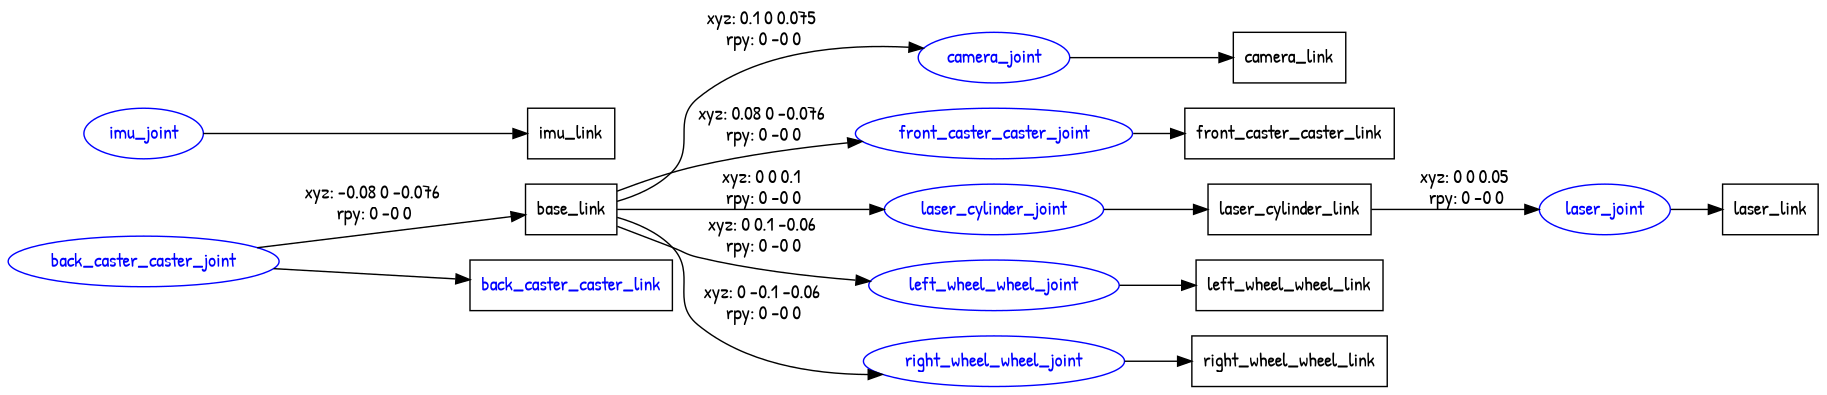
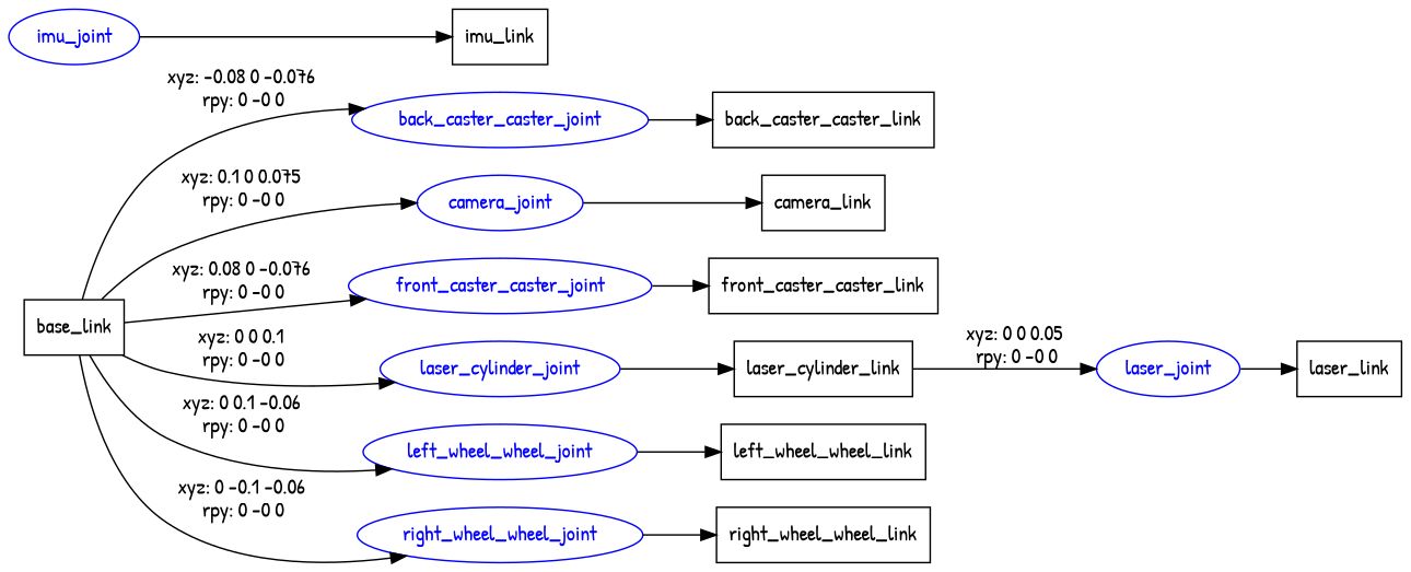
  digraph {
    fontname="Patrick Hand"
    rankdir=LR
    node [fontname="Patrick Hand" shape=box]
    edge [fontname="Patrick Hand"]
    n1 [label=base_link]
    back_caster_caster_joint [color=blue fontcolor=blue shape=ellipse]
    camera_joint [color=blue fontcolor=blue shape=ellipse]
    front_caster_caster_joint [color=blue fontcolor=blue shape=ellipse]
    laser_cylinder_joint [color=blue fontcolor=blue shape=ellipse]
    left_wheel_wheel_joint [color=blue fontcolor=blue shape=ellipse]
    right_wheel_wheel_joint [color=blue fontcolor=blue shape=ellipse]
-   n8 [label=back_caster_caster_link fontcolor=blue]
+   n8 [label=back_caster_caster_link]
    n9 [label=camera_link]
    n10 [label=front_caster_caster_link]
    imu_joint [color=blue fontcolor=blue shape=ellipse]
    n12 [label=imu_link]
    n13 [label=laser_cylinder_link]
    n14 [label=left_wheel_wheel_link]
    n15 [label=right_wheel_wheel_link]
    laser_joint [color=blue fontcolor=blue shape=ellipse]
    n17 [label=laser_link]
-   back_caster_caster_joint -> n1 [label="xyz: -0.08 0 -0.076 \nrpy: 0 -0 0"]
+   n1 -> back_caster_caster_joint [label="xyz: -0.08 0 -0.076 \nrpy: 0 -0 0"]
    n1 -> camera_joint [label="xyz: 0.1 0 0.075 \nrpy: 0 -0 0"]
    n1 -> front_caster_caster_joint [label="xyz: 0.08 0 -0.076 \nrpy: 0 -0 0"]
    n1 -> laser_cylinder_joint [label="xyz: 0 0 0.1 \nrpy: 0 -0 0"]
    n1 -> left_wheel_wheel_joint [label="xyz: 0 0.1 -0.06 \nrpy: 0 -0 0"]
    n1 -> right_wheel_wheel_joint [label="xyz: 0 -0.1 -0.06 \nrpy: 0 -0 0"]
    back_caster_caster_joint -> n8
    camera_joint -> n9
    front_caster_caster_joint -> n10
    laser_cylinder_joint -> n13
    left_wheel_wheel_joint -> n14
    right_wheel_wheel_joint -> n15
    imu_joint -> n12
    n13 -> laser_joint [label="xyz: 0 0 0.05 \nrpy: 0 -0 0"]
    laser_joint -> n17
  }
